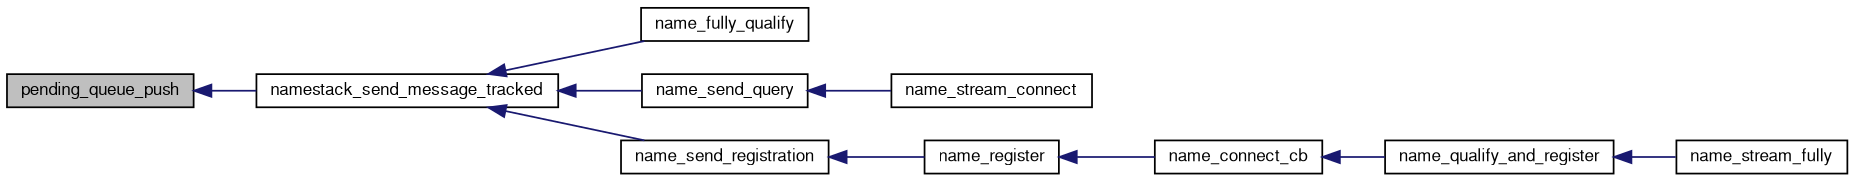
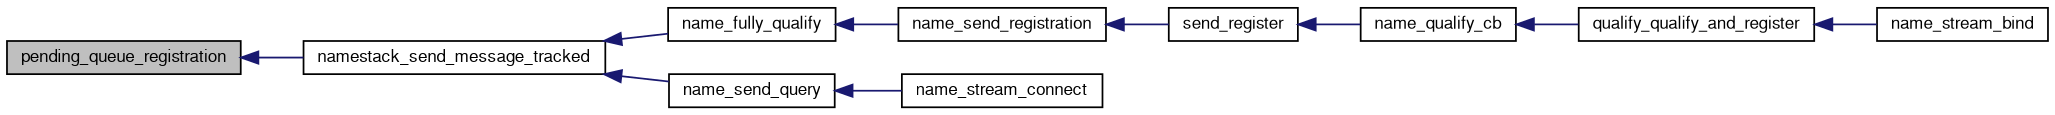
  digraph {
    rankdir=LR
    node [color=black fillcolor=white fontname=FreeSans fontsize=10 shape=record style=filled]
    edge [color=midnightblue dir=back fontname=FreeSans fontsize=10 labelfontname=FreeSans labelfontsize=10 style=solid]
-   n1 [fillcolor=grey75 fontcolor=black height=0.2 label=pending_queue_push width=0.4]
+   n1 [fillcolor=grey75 fontcolor=black height=0.2 label=pending_queue_registration width=0.4]
    n2 [height=0.2 label=namestack_send_message_tracked width=0.4]
    n3 [height=0.2 label=name_fully_qualify width=0.4]
    n4 [height=0.2 label=name_send_query width=0.4]
    n5 [height=0.2 label=name_send_registration width=0.4]
    n6 [height=0.2 label=name_stream_connect width=0.4]
-   n7 [height=0.2 label=name_register width=0.4]
-   n8 [height=0.2 label=name_qualify_and_register width=0.4]
-   n9 [height=0.2 label=name_stream_fully width=0.4]
-   n10 [height=0.2 label=name_connect_cb width=0.4]
+   n7 [height=0.2 label=send_register width=0.4]
+   n8 [height=0.2 label=qualify_qualify_and_register width=0.4]
+   n9 [height=0.2 label=name_stream_bind width=0.4]
+   n10 [height=0.2 label=name_qualify_cb width=0.4]
    n1 -> n2
    n2 -> n3
    n2 -> n4
-   n2 -> n5
+   n3 -> n5
    n4 -> n6
    n5 -> n7
    n7 -> n10
    n8 -> n9
    n10 -> n8
  }
